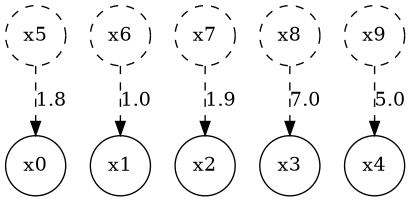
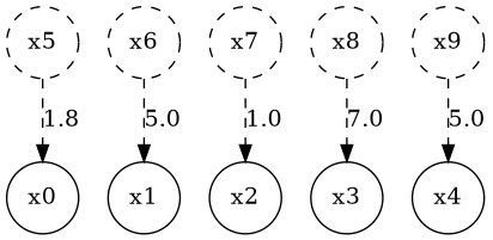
  digraph {
    node [shape=circle]
    edge [style=dashed]
    n1 [label=x0]
    n2 [label=x1]
    n3 [label=x2]
    n4 [label=x3]
    n5 [label=x4]
    n6 [label=x5 style=dashed]
    n7 [label=x6 style=dashed]
    n8 [label=x7 style=dashed]
    n9 [label=x8 style=dashed]
    n10 [label=x9 style=dashed]
    n6 -> n1 [label=1.8]
-   n7 -> n2 [label=1.0]
-   n8 -> n3 [label=1.9]
+   n7 -> n2 [label=5.0]
+   n8 -> n3 [label=1.0]
    n9 -> n4 [label=7.0]
    n10 -> n5 [label=5.0]
  }
